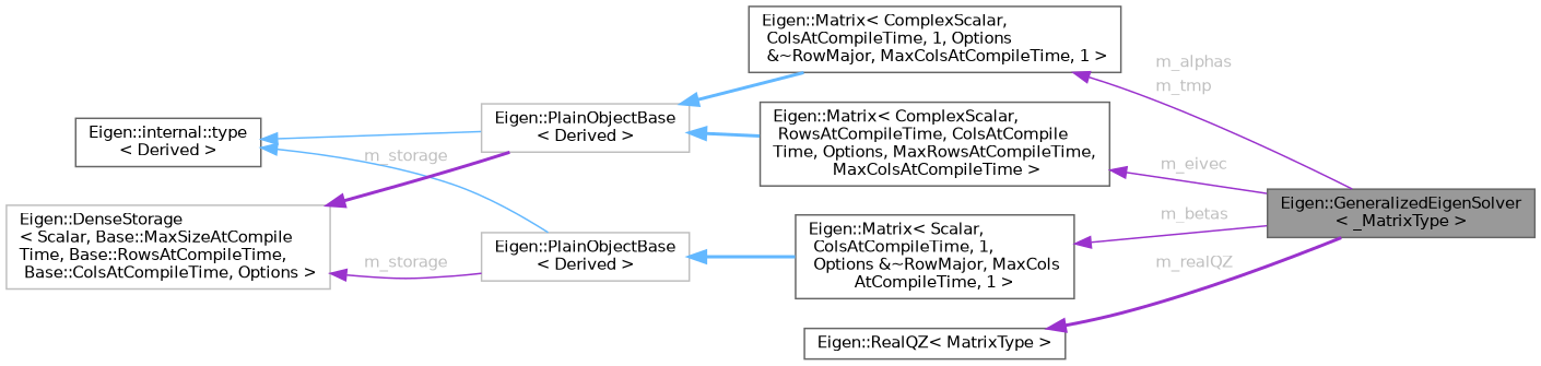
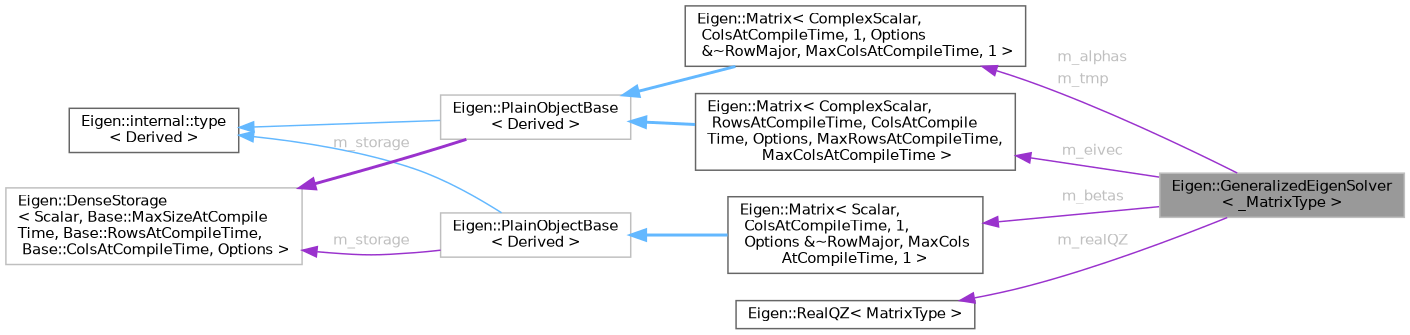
  digraph {
    rankdir=LR
    node [color=gray40 fillcolor=white fontname=Helvetica fontsize=10 shape=box style=filled]
    edge [color=darkorchid3 dir=back fontcolor=grey fontname=Helvetica fontsize=10 labelfontname=Helvetica labelfontsize=10 style=solid]
-   n1 [fillcolor=grey60 fontcolor=black height=0.2 label="Eigen::GeneralizedEigenSolver\l\< _MatrixType \>" width=0.4]
+   n1 [color=grey75 fillcolor=grey60 fontcolor=black height=0.2 label="Eigen::GeneralizedEigenSolver\l\< _MatrixType \>" width=0.4]
    n2 [height=0.2 label="Eigen::Matrix\< ComplexScalar,\l RowsAtCompileTime, ColsAtCompile\lTime, Options, MaxRowsAtCompileTime,\l MaxColsAtCompileTime \>" width=0.4]
    n3 [color=grey75 height=0.2 label="Eigen::PlainObjectBase\l\< Derived \>" width=0.4]
    n4 [height=0.2 label="Eigen::Matrix\< ComplexScalar,\l ColsAtCompileTime, 1, Options\l &~RowMajor, MaxColsAtCompileTime, 1 \>" width=0.4]
    n5 [height=0.2 label="Eigen::internal::type\l\< Derived \>" width=0.4]
    n6 [color=grey75 height=0.2 label="Eigen::PlainObjectBase\l\< Derived \>" width=0.4]
    n7 [height=0.2 label="Eigen::Matrix\< Scalar,\l ColsAtCompileTime, 1,\l Options &~RowMajor, MaxCols\lAtCompileTime, 1 \>" width=0.4]
    n8 [color=grey75 height=0.2 label="Eigen::DenseStorage\l\< Scalar, Base::MaxSizeAtCompile\lTime, Base::RowsAtCompileTime,\l Base::ColsAtCompileTime, Options \>" width=0.4]
    n9 [height=0.2 label="Eigen::RealQZ\< MatrixType \>" width=0.4]
    n2 -> n1 [label=<<TABLE CELLBORDER="0" BORDER="0"><TR><TD VALIGN="top" ALIGN="LEFT" CELLPADDING="1" CELLSPACING="0">m_eivec</TD></TR> </TABLE>>]
    n3 -> n2 [color=steelblue1 style=bold fontcolor=""]
    n3 -> n4 [color=steelblue1 style=bold fontcolor=""]
    n4 -> n1 [label=<<TABLE CELLBORDER="0" BORDER="0"><TR><TD VALIGN="top" ALIGN="LEFT" CELLPADDING="1" CELLSPACING="0">m_alphas</TD></TR> <TR><TD VALIGN="top" ALIGN="LEFT" CELLPADDING="1" CELLSPACING="0">m_tmp</TD></TR> </TABLE>>]
    n5 -> n3 [color=steelblue1 fontcolor=""]
    n5 -> n6 [color=steelblue1 fontcolor=""]
    n6 -> n7 [color=steelblue1 style=bold fontcolor=""]
    n7 -> n1 [label=<<TABLE CELLBORDER="0" BORDER="0"><TR><TD VALIGN="top" ALIGN="LEFT" CELLPADDING="1" CELLSPACING="0">m_betas</TD></TR> </TABLE>>]
    n8 -> n3 [label=<<TABLE CELLBORDER="0" BORDER="0"><TR><TD VALIGN="top" ALIGN="LEFT" CELLPADDING="1" CELLSPACING="0">m_storage</TD></TR> </TABLE>> style=bold]
    n8 -> n6 [label=<<TABLE CELLBORDER="0" BORDER="0"><TR><TD VALIGN="top" ALIGN="LEFT" CELLPADDING="1" CELLSPACING="0">m_storage</TD></TR> </TABLE>>]
-   n9 -> n1 [label=<<TABLE CELLBORDER="0" BORDER="0"><TR><TD VALIGN="top" ALIGN="LEFT" CELLPADDING="1" CELLSPACING="0">m_realQZ</TD></TR> </TABLE>> style=bold]
+   n9 -> n1 [label=<<TABLE CELLBORDER="0" BORDER="0"><TR><TD VALIGN="top" ALIGN="LEFT" CELLPADDING="1" CELLSPACING="0">m_realQZ</TD></TR> </TABLE>>]
  }
